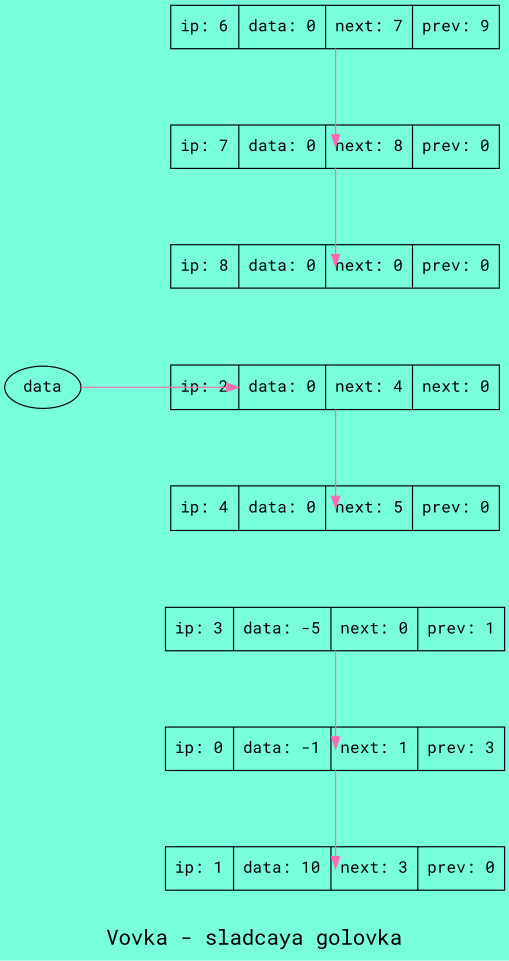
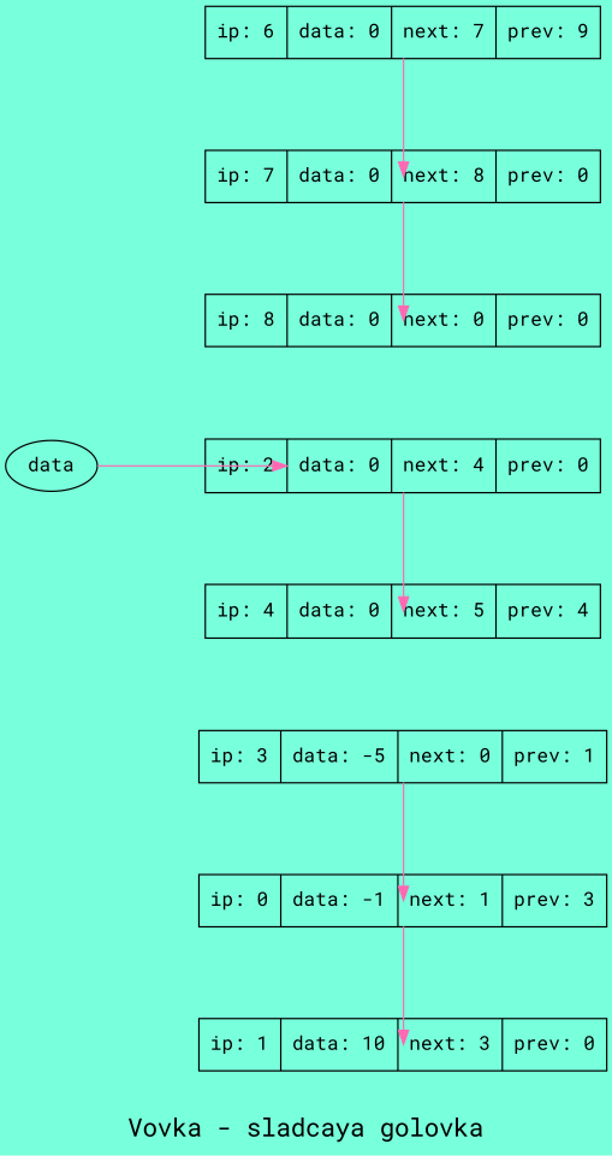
  digraph {
    bgcolor="#78FFDB"
    fontcolor=black
    fontname="Roboto Mono"
    fontsize=18
    harset="UTF-8"
    label="Vovka - sladcaya golovka"
    nodesep=0.9
    rankdir=LR
    ranksep=1.0
    splines=ortho
    style=rounded
    node [fontname="Roboto Mono" shape=record]
    edge [color="#FF69B4" fontname="Roboto Mono" headport=f1 tailport=f2]
    n1 [label="{ip: 0|<f1> data: -1 | <f2> next: 1 | <f3> prev: 3}"]
    n2 [label="{ip: 1|<f1> data: 10 | <f2> next: 3 | <f3> prev: 0}"]
-   n3 [label="{ip: 2|<f1> data: 0 | <f2> next: 4 | <f3> next: 0}"]
+   n3 [label="{ip: 2|<f1> data: 0 | <f2> next: 4 | <f3> prev: 0}"]
    n4 [label="{ip: 3|<f1> data: -5 | <f2> next: 0 | <f3> prev: 1}"]
-   n5 [label="{ip: 4|<f1> data: 0 | <f2> next: 5 | <f3> prev: 0}"]
+   n5 [label="{ip: 4|<f1> data: 0 | <f2> next: 5 | <f3> prev: 4}"]
    n6 [label="{ip: 6|<f1> data: 0 | <f2> next: 7 | <f3> prev: 9}"]
    n7 [label="{ip: 7|<f1> data: 0 | <f2> next: 8 | <f3> prev: 0}"]
    n8 [label="{ip: 8|<f1> data: 0 | <f2> next: 0 | <f3> prev: 0}"]
    n9 [label=data shape=""]
    subgraph sub_1 {
      rank=same
      n1
      n2
      n3
      n4
      n5
      n6
      n7
      n8
    }
    n1 -> n2
    n3 -> n5
    n4 -> n1
    n6 -> n7
    n7 -> n8
    n9 -> n3
  }
